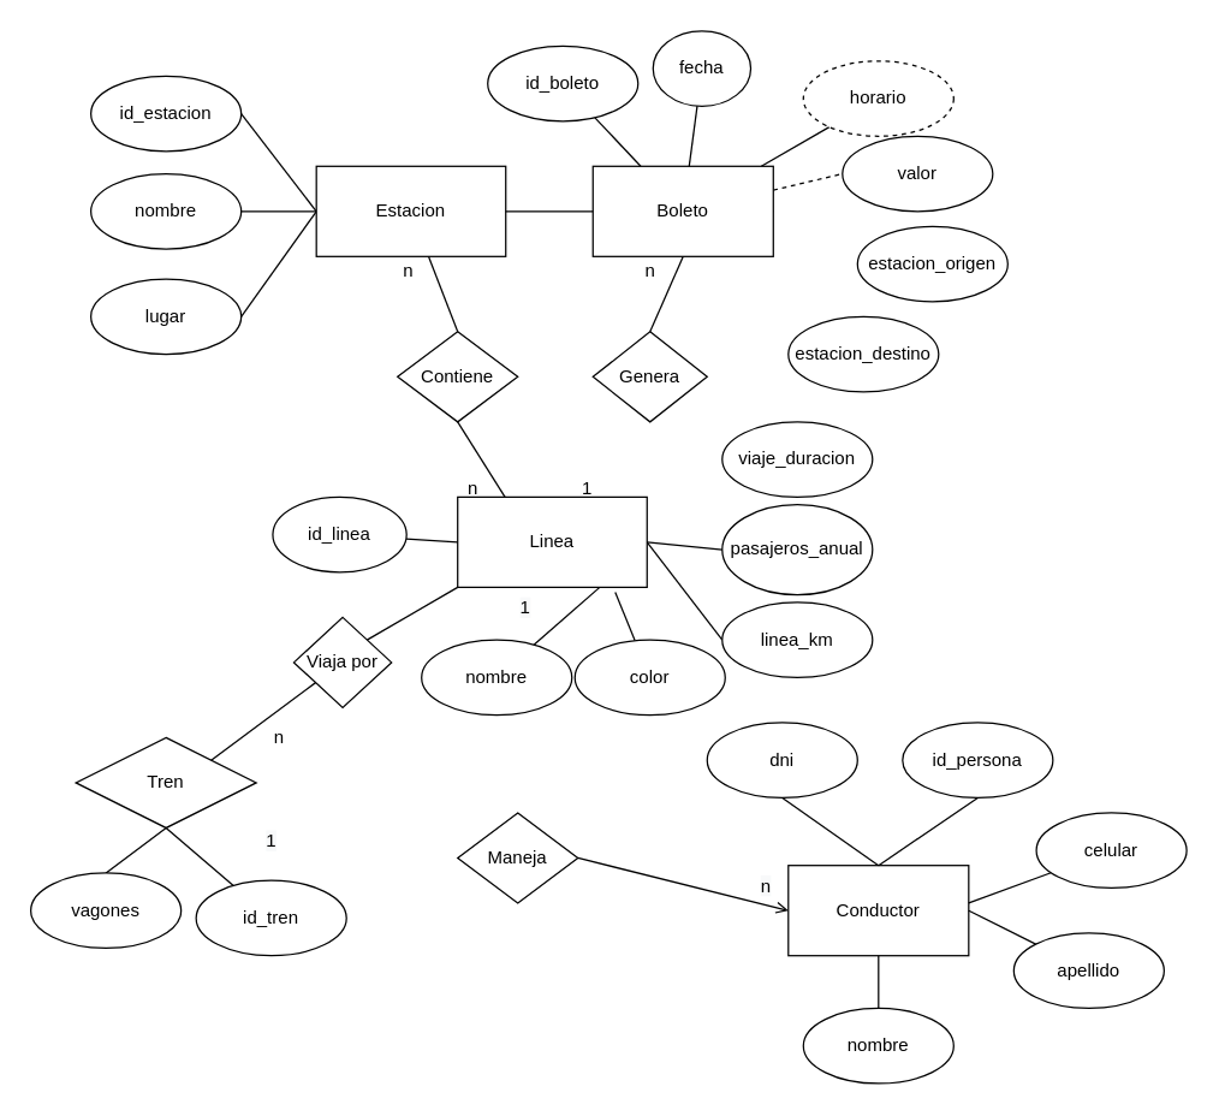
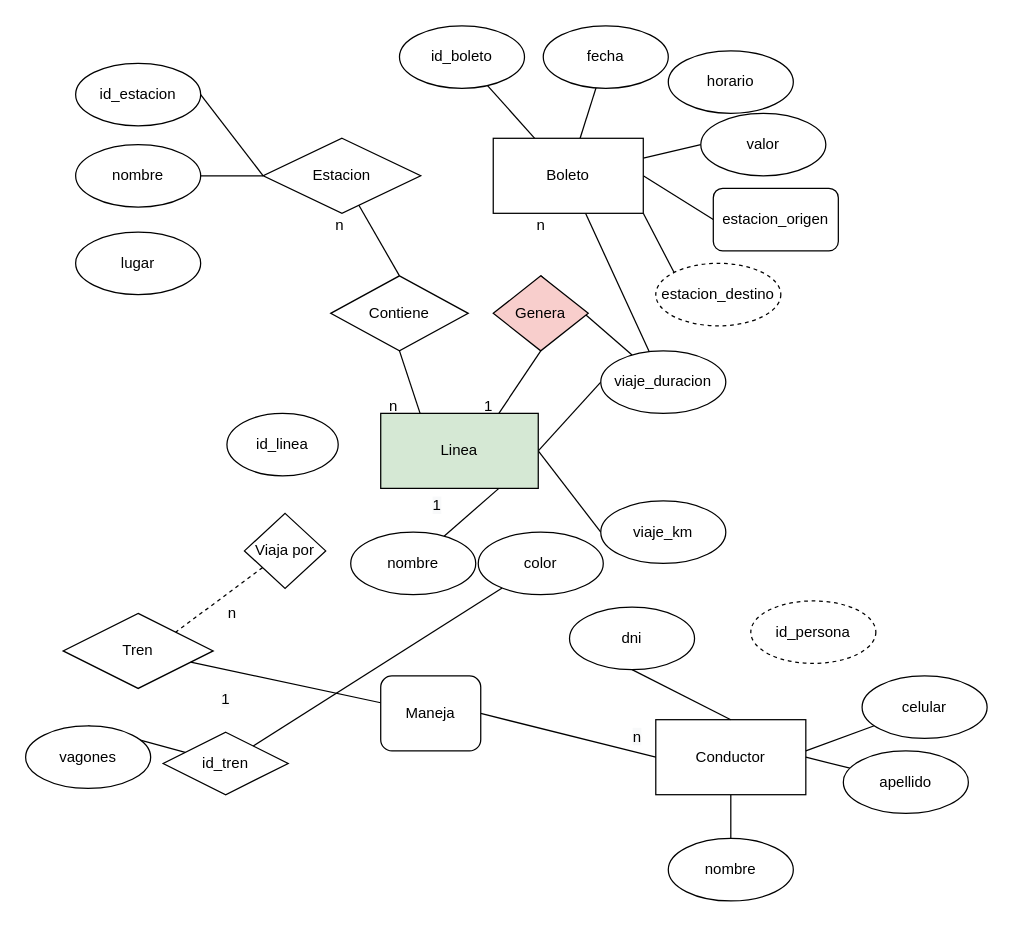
  <mxCell id="0" />
  <mxCell id="1" parent="0" />
  <mxCell id="2" style="edgeStyle=none;rounded=0;orthogonalLoop=1;jettySize=auto;html=1;exitX=1;exitY=0.5;exitDx=0;exitDy=0;entryX=0;entryY=0.5;entryDx=0;entryDy=0;endArrow=none;endFill=0;" parent="1" source="4" target="11" edge="1"><mxGeometry relative="1" as="geometry" /></mxCell>
- <mxCell id="4" value="Linea" style="rounded=0;whiteSpace=wrap;html=1;" parent="1" vertex="1"><mxGeometry x="304" y="330" width="126" height="60" as="geometry" /></mxCell>
+ <mxCell id="3" style="edgeStyle=none;rounded=0;orthogonalLoop=1;jettySize=auto;html=1;entryX=0.5;entryY=1;entryDx=0;entryDy=0;endArrow=none;endFill=0;strokeColor=default;exitX=0.75;exitY=0;exitDx=0;exitDy=0;" parent="1" source="4" target="59" edge="1"><mxGeometry relative="1" as="geometry" /></mxCell>
+ <mxCell id="4" value="Linea" style="rounded=0;whiteSpace=wrap;html=1;fillColor=#d5e8d4;" parent="1" vertex="1"><mxGeometry x="304" y="330" width="126" height="60" as="geometry" /></mxCell>
  <mxCell id="5" style="edgeStyle=none;rounded=0;orthogonalLoop=1;jettySize=auto;html=1;exitX=0.5;exitY=1;exitDx=0;exitDy=0;entryX=0.5;entryY=0;entryDx=0;entryDy=0;endArrow=none;endFill=0;" parent="1" source="6" target="38" edge="1"><mxGeometry relative="1" as="geometry" /></mxCell>
  <mxCell id="6" value="Conductor" style="rounded=0;whiteSpace=wrap;html=1;" parent="1" vertex="1"><mxGeometry x="524" y="575" width="120" height="60" as="geometry" /></mxCell>
  <mxCell id="7" value="Tren" style="rhombus;whiteSpace=wrap;html=1;" parent="1" vertex="1"><mxGeometry x="50" y="490" width="120" height="60" as="geometry" /></mxCell>
- <mxCell id="8" style="edgeStyle=none;rounded=0;orthogonalLoop=1;jettySize=auto;html=1;entryX=0;entryY=0.5;entryDx=0;entryDy=0;endArrow=none;endFill=0;strokeColor=default;" parent="1" source="9" target="4" edge="1"><mxGeometry relative="1" as="geometry" /></mxCell>
  <mxCell id="9" value="id_linea" style="ellipse;whiteSpace=wrap;html=1;" parent="1" vertex="1"><mxGeometry x="181" y="330" width="89" height="50" as="geometry" /></mxCell>
- <mxCell id="10" value="pasajeros_anual" style="ellipse;whiteSpace=wrap;html=1;" parent="1" vertex="1"><mxGeometry x="480" y="335" width="100" height="60" as="geometry" /></mxCell>
- <mxCell id="11" value="linea_km" style="ellipse;whiteSpace=wrap;html=1;" parent="1" vertex="1"><mxGeometry x="480" y="400" width="100" height="50" as="geometry" /></mxCell>
+ <mxCell id="11" value="viaje_km" style="ellipse;whiteSpace=wrap;html=1;" parent="1" vertex="1"><mxGeometry x="480" y="400" width="100" height="50" as="geometry" /></mxCell>
+ <mxCell id="12" style="edgeStyle=none;rounded=0;orthogonalLoop=1;jettySize=auto;html=1;exitX=0;exitY=0.5;exitDx=0;exitDy=0;entryX=1;entryY=0.5;entryDx=0;entryDy=0;endArrow=none;endFill=0;" parent="1" source="13" target="4" edge="1"><mxGeometry relative="1" as="geometry" /></mxCell>
  <mxCell id="13" value="viaje_duracion" style="ellipse;whiteSpace=wrap;html=1;" parent="1" vertex="1"><mxGeometry x="480" y="280" width="100" height="50" as="geometry" /></mxCell>
  <mxCell id="14" style="edgeStyle=none;rounded=0;orthogonalLoop=1;jettySize=auto;html=1;entryX=0.75;entryY=1;entryDx=0;entryDy=0;endArrow=none;endFill=0;strokeColor=default;" parent="1" source="15" target="4" edge="1"><mxGeometry relative="1" as="geometry" /></mxCell>
  <mxCell id="15" value="nombre" style="ellipse;whiteSpace=wrap;html=1;" parent="1" vertex="1"><mxGeometry x="280" y="425" width="100" height="50" as="geometry" /></mxCell>
- <mxCell id="16" style="edgeStyle=none;rounded=0;orthogonalLoop=1;jettySize=auto;html=1;entryX=1;entryY=0;entryDx=0;entryDy=0;endArrow=none;endFill=0;strokeColor=default;" parent="1" source="18" target="7" edge="1"><mxGeometry relative="1" as="geometry" /></mxCell>
- <mxCell id="17" style="edgeStyle=none;rounded=0;orthogonalLoop=1;jettySize=auto;html=1;exitX=1;exitY=0;exitDx=0;exitDy=0;entryX=0;entryY=1;entryDx=0;entryDy=0;endArrow=none;endFill=0;strokeColor=default;" parent="1" source="18" target="4" edge="1"><mxGeometry relative="1" as="geometry" /></mxCell>
+ <mxCell id="16" style="edgeStyle=none;rounded=0;orthogonalLoop=1;jettySize=auto;html=1;entryX=1;entryY=0;entryDx=0;entryDy=0;endArrow=none;endFill=0;strokeColor=default;dashed=1;" parent="1" source="18" target="7" edge="1"><mxGeometry relative="1" as="geometry" /></mxCell>
  <mxCell id="18" value="Viaja por" style="rhombus;whiteSpace=wrap;html=1;" parent="1" vertex="1"><mxGeometry x="195" y="410" width="65" height="60" as="geometry" /></mxCell>
- <mxCell id="19" style="edgeStyle=none;rounded=0;orthogonalLoop=1;jettySize=auto;html=1;entryX=0.5;entryY=1;entryDx=0;entryDy=0;endArrow=none;endFill=0;" parent="1" source="20" target="7" edge="1"><mxGeometry relative="1" as="geometry" /></mxCell>
- <mxCell id="20" value="id_tren" style="ellipse;whiteSpace=wrap;html=1;" parent="1" vertex="1"><mxGeometry x="130" y="585" width="100" height="50" as="geometry" /></mxCell>
- <mxCell id="21" style="edgeStyle=none;rounded=0;orthogonalLoop=1;jettySize=auto;html=1;exitX=0.5;exitY=0;exitDx=0;exitDy=0;entryX=0.5;entryY=1;entryDx=0;entryDy=0;endArrow=none;endFill=0;" parent="1" source="22" target="7" edge="1"><mxGeometry relative="1" as="geometry" /></mxCell>
+ <mxCell id="20" value="id_tren" style="rhombus;whiteSpace=wrap;html=1;" parent="1" vertex="1"><mxGeometry x="130" y="585" width="100" height="50" as="geometry" /></mxCell>
+ <mxCell id="21" style="edgeStyle=none;rounded=0;orthogonalLoop=1;jettySize=auto;html=1;exitX=0.5;exitY=0;exitDx=0;exitDy=0;endArrow=none;endFill=0;" parent="1" source="22" target="20" edge="1"><mxGeometry relative="1" as="geometry" /></mxCell>
  <mxCell id="22" value="vagones" style="ellipse;whiteSpace=wrap;html=1;" parent="1" vertex="1"><mxGeometry x="20" y="580" width="100" height="50" as="geometry" /></mxCell>
- <mxCell id="23" style="edgeStyle=none;rounded=0;orthogonalLoop=1;jettySize=auto;html=1;exitX=0;exitY=0.5;exitDx=0;exitDy=0;entryX=1;entryY=0.5;entryDx=0;entryDy=0;endArrow=none;endFill=0;" parent="1" source="26" target="31" edge="1"><mxGeometry relative="1" as="geometry" /></mxCell>
  <mxCell id="24" style="edgeStyle=none;rounded=0;orthogonalLoop=1;jettySize=auto;html=1;exitX=0;exitY=0.5;exitDx=0;exitDy=0;entryX=1;entryY=0.5;entryDx=0;entryDy=0;endArrow=none;endFill=0;" parent="1" source="26" target="30" edge="1"><mxGeometry relative="1" as="geometry" /></mxCell>
  <mxCell id="25" style="edgeStyle=none;rounded=0;orthogonalLoop=1;jettySize=auto;html=1;exitX=0;exitY=0.5;exitDx=0;exitDy=0;entryX=1;entryY=0.5;entryDx=0;entryDy=0;endArrow=none;endFill=0;" parent="1" source="26" target="32" edge="1"><mxGeometry relative="1" as="geometry" /></mxCell>
- <mxCell id="26" value="Estacion" style="rounded=0;whiteSpace=wrap;html=1;" parent="1" vertex="1"><mxGeometry x="210" y="110" width="126" height="60" as="geometry" /></mxCell>
+ <mxCell id="26" value="Estacion" style="rhombus;whiteSpace=wrap;html=1;" parent="1" vertex="1"><mxGeometry x="210" y="110" width="126" height="60" as="geometry" /></mxCell>
  <mxCell id="27" style="rounded=0;orthogonalLoop=1;jettySize=auto;html=1;exitX=0.5;exitY=1;exitDx=0;exitDy=0;entryX=0.25;entryY=0;entryDx=0;entryDy=0;endArrow=none;endFill=0;" parent="1" source="29" target="4" edge="1"><mxGeometry relative="1" as="geometry" /></mxCell>
  <mxCell id="28" style="rounded=0;orthogonalLoop=1;jettySize=auto;html=1;exitX=0.5;exitY=0;exitDx=0;exitDy=0;endArrow=none;endFill=0;" parent="1" source="29" target="26" edge="1"><mxGeometry relative="1" as="geometry" /></mxCell>
- <mxCell id="29" value="Contiene" style="rhombus;whiteSpace=wrap;html=1;" parent="1" vertex="1"><mxGeometry x="264" y="220" width="80" height="60" as="geometry" /></mxCell>
+ <mxCell id="29" value="Contiene" style="rhombus;whiteSpace=wrap;html=1;" parent="1" vertex="1"><mxGeometry x="264" y="220" width="110" height="60" as="geometry" /></mxCell>
  <mxCell id="30" value="nombre" style="ellipse;whiteSpace=wrap;html=1;" parent="1" vertex="1"><mxGeometry x="60" y="115" width="100" height="50" as="geometry" /></mxCell>
  <mxCell id="31" value="lugar" style="ellipse;whiteSpace=wrap;html=1;" parent="1" vertex="1"><mxGeometry x="60" y="185" width="100" height="50" as="geometry" /></mxCell>
  <mxCell id="32" value="id_estacion" style="ellipse;whiteSpace=wrap;html=1;" parent="1" vertex="1"><mxGeometry x="60" y="50" width="100" height="50" as="geometry" /></mxCell>
- <mxCell id="33" value="id_persona" style="ellipse;whiteSpace=wrap;html=1;" parent="1" vertex="1"><mxGeometry x="600" y="480" width="100" height="50" as="geometry" /></mxCell>
+ <mxCell id="33" value="id_persona" style="ellipse;whiteSpace=wrap;html=1;dashed=1;" parent="1" vertex="1"><mxGeometry x="600" y="480" width="100" height="50" as="geometry" /></mxCell>
  <mxCell id="34" style="edgeStyle=none;rounded=0;orthogonalLoop=1;jettySize=auto;html=1;endArrow=none;endFill=0;" parent="1" source="35" edge="1"><mxGeometry relative="1" as="geometry"><mxPoint x="644" y="600" as="targetPoint" /></mxGeometry></mxCell>
  <mxCell id="35" value="celular" style="ellipse;whiteSpace=wrap;html=1;" parent="1" vertex="1"><mxGeometry x="689" y="540" width="100" height="50" as="geometry" /></mxCell>
  <mxCell id="36" style="edgeStyle=none;rounded=0;orthogonalLoop=1;jettySize=auto;html=1;entryX=1;entryY=0.5;entryDx=0;entryDy=0;endArrow=none;endFill=0;" parent="1" source="37" target="6" edge="1"><mxGeometry relative="1" as="geometry" /></mxCell>
- <mxCell id="37" value="apellido" style="ellipse;whiteSpace=wrap;html=1;" parent="1" vertex="1"><mxGeometry x="674" y="620" width="100" height="50" as="geometry" /></mxCell>
+ <mxCell id="37" value="apellido" style="ellipse;whiteSpace=wrap;html=1;" parent="1" vertex="1"><mxGeometry x="674" y="600" width="100" height="50" as="geometry" /></mxCell>
  <mxCell id="38" value="nombre" style="ellipse;whiteSpace=wrap;html=1;" parent="1" vertex="1"><mxGeometry x="534" y="670" width="100" height="50" as="geometry" /></mxCell>
- <mxCell id="39" value="dni" style="ellipse;whiteSpace=wrap;html=1;" parent="1" vertex="1"><mxGeometry x="470" y="480" width="100" height="50" as="geometry" /></mxCell>
+ <mxCell id="39" value="dni" style="ellipse;whiteSpace=wrap;html=1;" parent="1" vertex="1"><mxGeometry x="455" y="485" width="100" height="50" as="geometry" /></mxCell>
  <mxCell id="40" value="n" style="text;html=1;align=center;verticalAlign=middle;resizable=0;points=[];autosize=1;strokeColor=none;fillColor=none;" parent="1" vertex="1"><mxGeometry x="304" y="315" width="20" height="20" as="geometry" /></mxCell>
  <mxCell id="41" value="n" style="text;html=1;align=center;verticalAlign=middle;resizable=0;points=[];autosize=1;strokeColor=none;fillColor=none;" parent="1" vertex="1"><mxGeometry x="261" y="170" width="20" height="20" as="geometry" /></mxCell>
  <mxCell id="42" value="n" style="text;html=1;align=center;verticalAlign=middle;resizable=0;points=[];autosize=1;strokeColor=none;fillColor=none;" parent="1" vertex="1"><mxGeometry x="175" y="480" width="20" height="20" as="geometry" /></mxCell>
  <mxCell id="43" value="&lt;span style=&quot;color: rgb(0, 0, 0); font-family: Helvetica; font-size: 12px; font-style: normal; font-variant-ligatures: normal; font-variant-caps: normal; font-weight: 400; letter-spacing: normal; orphans: 2; text-align: center; text-indent: 0px; text-transform: none; widows: 2; word-spacing: 0px; -webkit-text-stroke-width: 0px; background-color: rgb(248, 249, 250); text-decoration-thickness: initial; text-decoration-style: initial; text-decoration-color: initial; float: none; display: inline !important;&quot;&gt;1&lt;/span&gt;" style="text;whiteSpace=wrap;html=1;" parent="1" vertex="1"><mxGeometry x="344" y="390" width="30" height="30" as="geometry" /></mxCell>
  <mxCell id="44" value="" style="endArrow=none;html=1;rounded=0;strokeColor=default;entryX=0.5;entryY=0;entryDx=0;entryDy=0;exitX=0.5;exitY=1;exitDx=0;exitDy=0;" parent="1" source="39" target="6" edge="1"><mxGeometry width="50" height="50" relative="1" as="geometry"><mxPoint x="370" y="680" as="sourcePoint" /><mxPoint x="420" y="630" as="targetPoint" /></mxGeometry></mxCell>
- <mxCell id="45" value="" style="endArrow=none;html=1;rounded=0;strokeColor=default;entryX=0.5;entryY=1;entryDx=0;entryDy=0;exitX=0.5;exitY=0;exitDx=0;exitDy=0;" parent="1" source="6" target="33" edge="1"><mxGeometry width="50" height="50" relative="1" as="geometry"><mxPoint x="530" y="540" as="sourcePoint" /><mxPoint x="594" y="580" as="targetPoint" /></mxGeometry></mxCell>
- <mxCell id="47" style="edgeStyle=none;rounded=0;orthogonalLoop=1;jettySize=auto;html=1;exitX=1;exitY=0.5;exitDx=0;exitDy=0;entryX=0;entryY=0.5;entryDx=0;entryDy=0;endArrow=open;endFill=0;strokeColor=default;" parent="1" source="48" target="6" edge="1"><mxGeometry relative="1" as="geometry" /></mxCell>
- <mxCell id="48" value="Maneja" style="rhombus;whiteSpace=wrap;html=1;" parent="1" vertex="1"><mxGeometry x="304" y="540" width="80" height="60" as="geometry" /></mxCell>
+ <mxCell id="46" value="" style="rounded=0;orthogonalLoop=1;jettySize=auto;html=1;strokeColor=default;endArrow=none;endFill=0;" parent="1" source="48" target="7" edge="1"><mxGeometry relative="1" as="geometry" /></mxCell>
+ <mxCell id="47" style="edgeStyle=none;rounded=0;orthogonalLoop=1;jettySize=auto;html=1;exitX=1;exitY=0.5;exitDx=0;exitDy=0;entryX=0;entryY=0.5;entryDx=0;entryDy=0;endArrow=none;endFill=0;strokeColor=default;" parent="1" source="48" target="6" edge="1"><mxGeometry relative="1" as="geometry" /></mxCell>
+ <mxCell id="48" value="Maneja" style="whiteSpace=wrap;html=1;rounded=1;" parent="1" vertex="1"><mxGeometry x="304" y="540" width="80" height="60" as="geometry" /></mxCell>
  <mxCell id="49" value="&lt;span style=&quot;color: rgb(0, 0, 0); font-family: Helvetica; font-size: 12px; font-style: normal; font-variant-ligatures: normal; font-variant-caps: normal; font-weight: 400; letter-spacing: normal; orphans: 2; text-align: center; text-indent: 0px; text-transform: none; widows: 2; word-spacing: 0px; -webkit-text-stroke-width: 0px; background-color: rgb(248, 249, 250); text-decoration-thickness: initial; text-decoration-style: initial; text-decoration-color: initial; float: none; display: inline !important;&quot;&gt;n&lt;/span&gt;" style="text;whiteSpace=wrap;html=1;" parent="1" vertex="1"><mxGeometry x="504" y="575" width="30" height="30" as="geometry" /></mxCell>
  <mxCell id="50" value="&lt;span style=&quot;color: rgb(0, 0, 0); font-family: Helvetica; font-size: 12px; font-style: normal; font-variant-ligatures: normal; font-variant-caps: normal; font-weight: 400; letter-spacing: normal; orphans: 2; text-align: center; text-indent: 0px; text-transform: none; widows: 2; word-spacing: 0px; -webkit-text-stroke-width: 0px; background-color: rgb(248, 249, 250); text-decoration-thickness: initial; text-decoration-style: initial; text-decoration-color: initial; float: none; display: inline !important;&quot;&gt;1&lt;/span&gt;" style="text;whiteSpace=wrap;html=1;" parent="1" vertex="1"><mxGeometry x="175" y="545" width="30" height="30" as="geometry" /></mxCell>
- <mxCell id="52" style="edgeStyle=none;rounded=0;orthogonalLoop=1;jettySize=auto;html=1;exitX=1;exitY=0.5;exitDx=0;exitDy=0;endArrow=none;endFill=0;strokeColor=default;" parent="1" source="57" target="26" edge="1"><mxGeometry relative="1" as="geometry" /></mxCell>
- <mxCell id="53" style="edgeStyle=none;rounded=0;orthogonalLoop=1;jettySize=auto;html=1;entryX=0;entryY=0.5;entryDx=0;entryDy=0;endArrow=none;endFill=0;strokeColor=default;dashed=1;" parent="1" source="57" target="68" edge="1"><mxGeometry relative="1" as="geometry" /></mxCell>
- <mxCell id="54" style="edgeStyle=none;rounded=0;orthogonalLoop=1;jettySize=auto;html=1;endArrow=none;endFill=0;strokeColor=default;" parent="1" source="57" target="66" edge="1"><mxGeometry relative="1" as="geometry" /></mxCell>
+ <mxCell id="51" style="edgeStyle=none;rounded=0;orthogonalLoop=1;jettySize=auto;html=1;exitX=1;exitY=1;exitDx=0;exitDy=0;entryX=0;entryY=0;entryDx=0;entryDy=0;endArrow=none;endFill=0;strokeColor=default;" parent="1" source="57" target="70" edge="1"><mxGeometry relative="1" as="geometry" /></mxCell>
+ <mxCell id="52" style="edgeStyle=none;rounded=0;orthogonalLoop=1;jettySize=auto;html=1;exitX=1;exitY=0.5;exitDx=0;exitDy=0;entryX=0;entryY=0.5;entryDx=0;entryDy=0;endArrow=none;endFill=0;strokeColor=default;" parent="1" source="57" target="69" edge="1"><mxGeometry relative="1" as="geometry" /></mxCell>
+ <mxCell id="53" style="edgeStyle=none;rounded=0;orthogonalLoop=1;jettySize=auto;html=1;entryX=0;entryY=0.5;entryDx=0;entryDy=0;endArrow=none;endFill=0;strokeColor=default;" parent="1" source="57" target="68" edge="1"><mxGeometry relative="1" as="geometry" /></mxCell>
+ <mxCell id="54" style="edgeStyle=none;rounded=0;orthogonalLoop=1;jettySize=auto;html=1;endArrow=none;endFill=0;strokeColor=default;" parent="1" source="57" target="13" edge="1"><mxGeometry relative="1" as="geometry" /></mxCell>
  <mxCell id="55" style="edgeStyle=none;rounded=0;orthogonalLoop=1;jettySize=auto;html=1;endArrow=none;endFill=0;strokeColor=default;" parent="1" source="57" target="65" edge="1"><mxGeometry relative="1" as="geometry" /></mxCell>
  <mxCell id="56" style="edgeStyle=none;rounded=0;orthogonalLoop=1;jettySize=auto;html=1;endArrow=none;endFill=0;strokeColor=default;" parent="1" source="57" target="67" edge="1"><mxGeometry relative="1" as="geometry" /></mxCell>
  <mxCell id="57" value="Boleto" style="rounded=0;whiteSpace=wrap;html=1;" parent="1" vertex="1"><mxGeometry x="394" y="110" width="120" height="60" as="geometry" /></mxCell>
- <mxCell id="58" style="edgeStyle=none;rounded=0;orthogonalLoop=1;jettySize=auto;html=1;entryX=0.5;entryY=1;entryDx=0;entryDy=0;endArrow=none;endFill=0;strokeColor=default;exitX=0.5;exitY=0;exitDx=0;exitDy=0;" parent="1" source="59" target="57" edge="1"><mxGeometry relative="1" as="geometry" /></mxCell>
- <mxCell id="59" value="Genera" style="rhombus;whiteSpace=wrap;html=1;" parent="1" vertex="1"><mxGeometry x="394" y="220" width="76" height="60" as="geometry" /></mxCell>
- <mxCell id="60" style="edgeStyle=none;rounded=0;orthogonalLoop=1;jettySize=auto;html=1;entryX=0.832;entryY=1.054;entryDx=0;entryDy=0;entryPerimeter=0;endArrow=none;endFill=0;strokeColor=default;" parent="1" source="61" target="4" edge="1"><mxGeometry relative="1" as="geometry" /></mxCell>
+ <mxCell id="58" style="edgeStyle=none;rounded=0;orthogonalLoop=1;jettySize=auto;html=1;endArrow=none;endFill=0;strokeColor=default;exitX=0.5;exitY=0;exitDx=0;exitDy=0;" parent="1" source="59" target="13" edge="1"><mxGeometry relative="1" as="geometry" /></mxCell>
+ <mxCell id="59" value="Genera" style="rhombus;whiteSpace=wrap;html=1;fillColor=#f8cecc;" parent="1" vertex="1"><mxGeometry x="394" y="220" width="76" height="60" as="geometry" /></mxCell>
+ <mxCell id="60" style="edgeStyle=none;rounded=0;orthogonalLoop=1;jettySize=auto;html=1;endArrow=none;endFill=0;strokeColor=default;" parent="1" source="61" target="20" edge="1"><mxGeometry relative="1" as="geometry" /></mxCell>
  <mxCell id="61" value="color" style="ellipse;whiteSpace=wrap;html=1;" parent="1" vertex="1"><mxGeometry x="382" y="425" width="100" height="50" as="geometry" /></mxCell>
- <mxCell id="62" value="" style="edgeStyle=none;rounded=0;orthogonalLoop=1;jettySize=auto;html=1;exitX=0;exitY=0.5;exitDx=0;exitDy=0;entryX=1;entryY=0.5;entryDx=0;entryDy=0;endArrow=none;endFill=0;" parent="1" source="10" target="4" edge="1"><mxGeometry relative="1" as="geometry"><mxPoint x="61" y="470" as="sourcePoint" /><mxPoint x="430" y="365" as="targetPoint" /></mxGeometry></mxCell>
  <mxCell id="63" value="n" style="text;html=1;align=center;verticalAlign=middle;resizable=0;points=[];autosize=1;strokeColor=none;fillColor=none;" parent="1" vertex="1"><mxGeometry x="422" y="170" width="20" height="20" as="geometry" /></mxCell>
  <mxCell id="64" value="1" style="text;html=1;align=center;verticalAlign=middle;resizable=0;points=[];autosize=1;strokeColor=none;fillColor=none;" parent="1" vertex="1"><mxGeometry x="380" y="315" width="20" height="20" as="geometry" /></mxCell>
- <mxCell id="65" value="fecha" style="ellipse;whiteSpace=wrap;html=1;" parent="1" vertex="1"><mxGeometry x="434" y="20" width="65" height="50" as="geometry" /></mxCell>
- <mxCell id="66" value="horario" style="ellipse;whiteSpace=wrap;html=1;dashed=1;" parent="1" vertex="1"><mxGeometry x="534" y="40" width="100" height="50" as="geometry" /></mxCell>
- <mxCell id="67" value="id_boleto" style="ellipse;whiteSpace=wrap;html=1;" parent="1" vertex="1"><mxGeometry x="324" y="30" width="100" height="50" as="geometry" /></mxCell>
+ <mxCell id="65" value="fecha" style="ellipse;whiteSpace=wrap;html=1;" parent="1" vertex="1"><mxGeometry x="434" y="20" width="100" height="50" as="geometry" /></mxCell>
+ <mxCell id="66" value="horario" style="ellipse;whiteSpace=wrap;html=1;" parent="1" vertex="1"><mxGeometry x="534" y="40" width="100" height="50" as="geometry" /></mxCell>
+ <mxCell id="67" value="id_boleto" style="ellipse;whiteSpace=wrap;html=1;" parent="1" vertex="1"><mxGeometry x="319" y="20" width="100" height="50" as="geometry" /></mxCell>
  <mxCell id="68" value="valor" style="ellipse;whiteSpace=wrap;html=1;" parent="1" vertex="1"><mxGeometry x="560" y="90" width="100" height="50" as="geometry" /></mxCell>
- <mxCell id="69" value="estacion_origen" style="ellipse;whiteSpace=wrap;html=1;" parent="1" vertex="1"><mxGeometry x="570" y="150" width="100" height="50" as="geometry" /></mxCell>
- <mxCell id="70" value="estacion_destino" style="ellipse;whiteSpace=wrap;html=1;" parent="1" vertex="1"><mxGeometry x="524" y="210" width="100" height="50" as="geometry" /></mxCell>
+ <mxCell id="69" value="estacion_origen" style="whiteSpace=wrap;html=1;rounded=1;" parent="1" vertex="1"><mxGeometry x="570" y="150" width="100" height="50" as="geometry" /></mxCell>
+ <mxCell id="70" value="estacion_destino" style="ellipse;whiteSpace=wrap;html=1;dashed=1;" parent="1" vertex="1"><mxGeometry x="524" y="210" width="100" height="50" as="geometry" /></mxCell>
